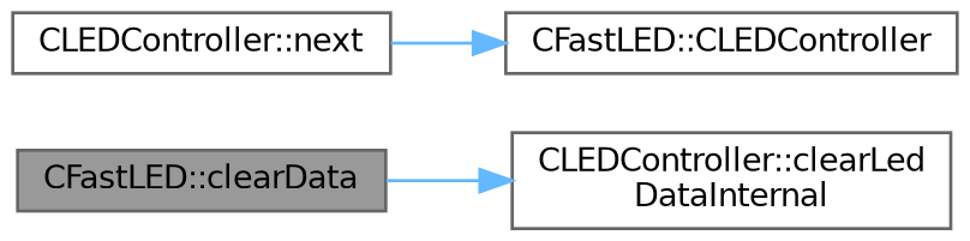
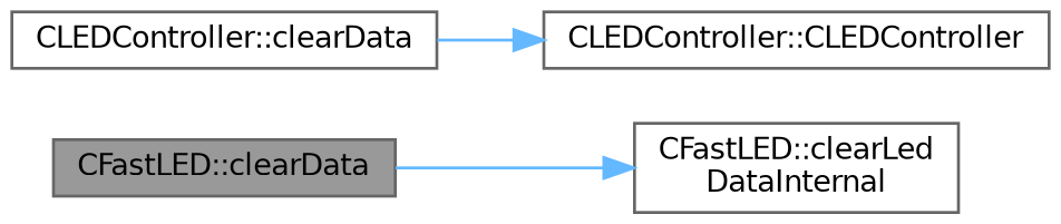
  digraph {
    rankdir=LR
    node [color=grey40 fillcolor=white fontname=Helvetica fontsize=10 shape=box style=filled]
    edge [color=steelblue1 fontname=Helvetica fontsize=10 labelfontname=Helvetica labelfontsize=10 style=solid]
    n1 [color=gray40 fillcolor=grey60 fontcolor=black height=0.2 label="CFastLED::clearData" width=0.4]
-   n2 [height=0.2 label="CLEDController::clearLed\lDataInternal" width=0.4]
-   n3 [height=0.2 label="CLEDController::next" width=0.4]
-   n4 [height=0.2 label="CFastLED::CLEDController" width=0.4]
+   n2 [height=0.2 label="CFastLED::clearLed\lDataInternal" width=0.4]
+   n3 [height=0.2 label="CLEDController::clearData" width=0.4]
+   n4 [height=0.2 label="CLEDController::CLEDController" width=0.4]
    n1 -> n2
    n3 -> n4
  }
